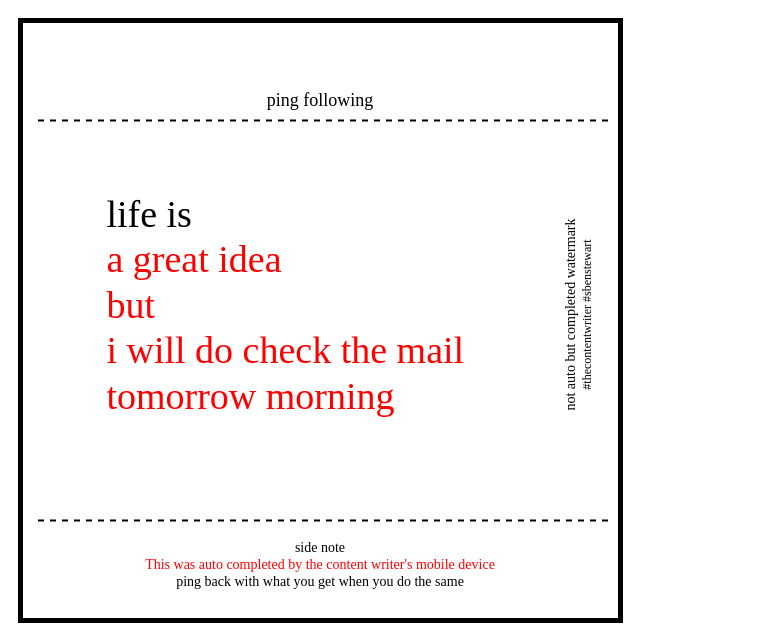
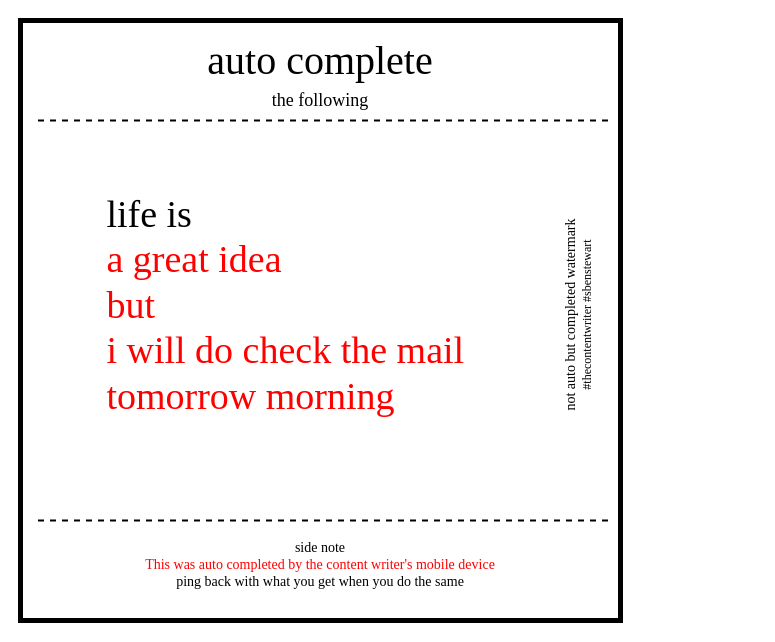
  <mxCell id="0" />
  <mxCell id="1" parent="0" />
  <mxCell id="2" value="" style="whiteSpace=wrap;html=1;aspect=fixed;strokeWidth=5;" parent="1" vertex="1"><mxGeometry x="20" y="20" width="600" height="600" as="geometry" /></mxCell>
- <mxCell id="4" value="&lt;font face=&quot;xkcd&quot;&gt;&lt;span style=&quot;font-size: 18px&quot;&gt;ping following&lt;/span&gt;&lt;br&gt;&lt;/font&gt;" style="text;html=1;strokeColor=none;fillColor=none;align=center;verticalAlign=middle;whiteSpace=wrap;rounded=0;" parent="1" vertex="1"><mxGeometry x="20" y="90" width="600" height="20" as="geometry" /></mxCell>
+ <mxCell id="3" value="&lt;font face=&quot;xkcd&quot;&gt;&lt;span style=&quot;font-size: 40px&quot;&gt;auto complete&lt;/span&gt;&lt;br&gt;&lt;/font&gt;" style="text;html=1;strokeColor=none;fillColor=none;align=center;verticalAlign=middle;whiteSpace=wrap;rounded=0;" parent="1" vertex="1"><mxGeometry x="20" y="50" width="600" height="20" as="geometry" /></mxCell>
+ <mxCell id="4" value="&lt;font face=&quot;xkcd&quot;&gt;&lt;span style=&quot;font-size: 18px&quot;&gt;the following&lt;/span&gt;&lt;br&gt;&lt;/font&gt;" style="text;html=1;strokeColor=none;fillColor=none;align=center;verticalAlign=middle;whiteSpace=wrap;rounded=0;" parent="1" vertex="1"><mxGeometry x="20" y="90" width="600" height="20" as="geometry" /></mxCell>
  <mxCell id="5" value="" style="endArrow=none;dashed=1;html=1;strokeWidth=2;" parent="1" edge="1"><mxGeometry width="50" height="50" relative="1" as="geometry"><mxPoint x="607.5" y="120" as="sourcePoint" /><mxPoint x="32.5" y="120" as="targetPoint" /></mxGeometry></mxCell>
  <mxCell id="6" value="" style="endArrow=none;dashed=1;html=1;strokeWidth=2;" parent="1" edge="1"><mxGeometry width="50" height="50" relative="1" as="geometry"><mxPoint x="607.5" y="520" as="sourcePoint" /><mxPoint x="32.5" y="520" as="targetPoint" /></mxGeometry></mxCell>
  <mxCell id="7" value="&lt;font face=&quot;xkcd&quot;&gt;&lt;span style=&quot;font-size: 14px&quot;&gt;side note&lt;br&gt;&lt;font color=&quot;#ff0000&quot;&gt;This was auto completed by the content writer's mobile device&lt;/font&gt;&lt;br&gt;ping back with what you get when you do the same&lt;br&gt;&lt;/span&gt;&lt;/font&gt;" style="text;html=1;strokeColor=none;fillColor=none;align=center;verticalAlign=middle;whiteSpace=wrap;rounded=0;" parent="1" vertex="1"><mxGeometry x="20" y="530" width="600" height="70" as="geometry" /></mxCell>
  <mxCell id="8" style="edgeStyle=orthogonalEdgeStyle;rounded=0;orthogonalLoop=1;jettySize=auto;html=1;exitX=0.5;exitY=1;exitDx=0;exitDy=0;strokeWidth=2;" parent="1" edge="1"><mxGeometry relative="1" as="geometry"><mxPoint x="471" y="381" as="sourcePoint" /><mxPoint x="471" y="381" as="targetPoint" /></mxGeometry></mxCell>
  <mxCell id="9" value="&lt;font face=&quot;xkcd&quot;&gt;&lt;span style=&quot;font-size: 14px&quot;&gt;not auto but completed watermark&lt;/span&gt;&lt;/font&gt;&lt;font face=&quot;xkcd&quot;&gt;&lt;span style=&quot;font-size: 14px&quot;&gt;&lt;br&gt;&lt;/span&gt;#thecontentwriter #sbenstewart&lt;br&gt;&lt;/font&gt;" style="text;html=1;strokeColor=none;fillColor=none;align=center;verticalAlign=middle;whiteSpace=wrap;rounded=0;rotation=-90;" parent="1" vertex="1"><mxGeometry x="403.44" y="304" width="349.13" height="20" as="geometry" /></mxCell>
  <mxCell id="10" value="&lt;div style=&quot;text-align: left ; font-size: 38px&quot;&gt;&lt;font style=&quot;font-size: 38px&quot;&gt;life is&lt;/font&gt;&lt;/div&gt;&lt;font style=&quot;font-size: 38px&quot; color=&quot;#ff0000&quot;&gt;&lt;font style=&quot;font-size: 38px&quot;&gt;&lt;div style=&quot;text-align: left&quot;&gt;&lt;font style=&quot;font-size: 38px&quot;&gt;&lt;font face=&quot;xkcd&quot; style=&quot;font-size: 38px&quot;&gt;a&amp;nbsp;&lt;/font&gt;great&amp;nbsp;&lt;/font&gt;&lt;font face=&quot;xkcd&quot; style=&quot;font-size: 38px&quot;&gt;idea&lt;/font&gt;&lt;/div&gt;&lt;/font&gt;&lt;font face=&quot;xkcd&quot; style=&quot;font-size: 38px&quot;&gt;&lt;div style=&quot;text-align: left&quot;&gt;&lt;span&gt;but&amp;nbsp;&lt;/span&gt;&lt;/div&gt;&lt;font style=&quot;font-size: 38px&quot;&gt;&lt;div style=&quot;text-align: left&quot;&gt;&lt;span&gt;i will do check the mail&amp;nbsp;&lt;/span&gt;&lt;/div&gt;&lt;div style=&quot;text-align: left&quot;&gt;tomorrow morning&lt;/div&gt;&lt;/font&gt;&lt;/font&gt;&lt;/font&gt;" style="text;html=1;strokeColor=none;fillColor=none;align=center;verticalAlign=middle;whiteSpace=wrap;rounded=0;fontFamily=xkcd;" vertex="1" parent="1"><mxGeometry x="60" y="190" width="460" height="230" as="geometry" /></mxCell>
